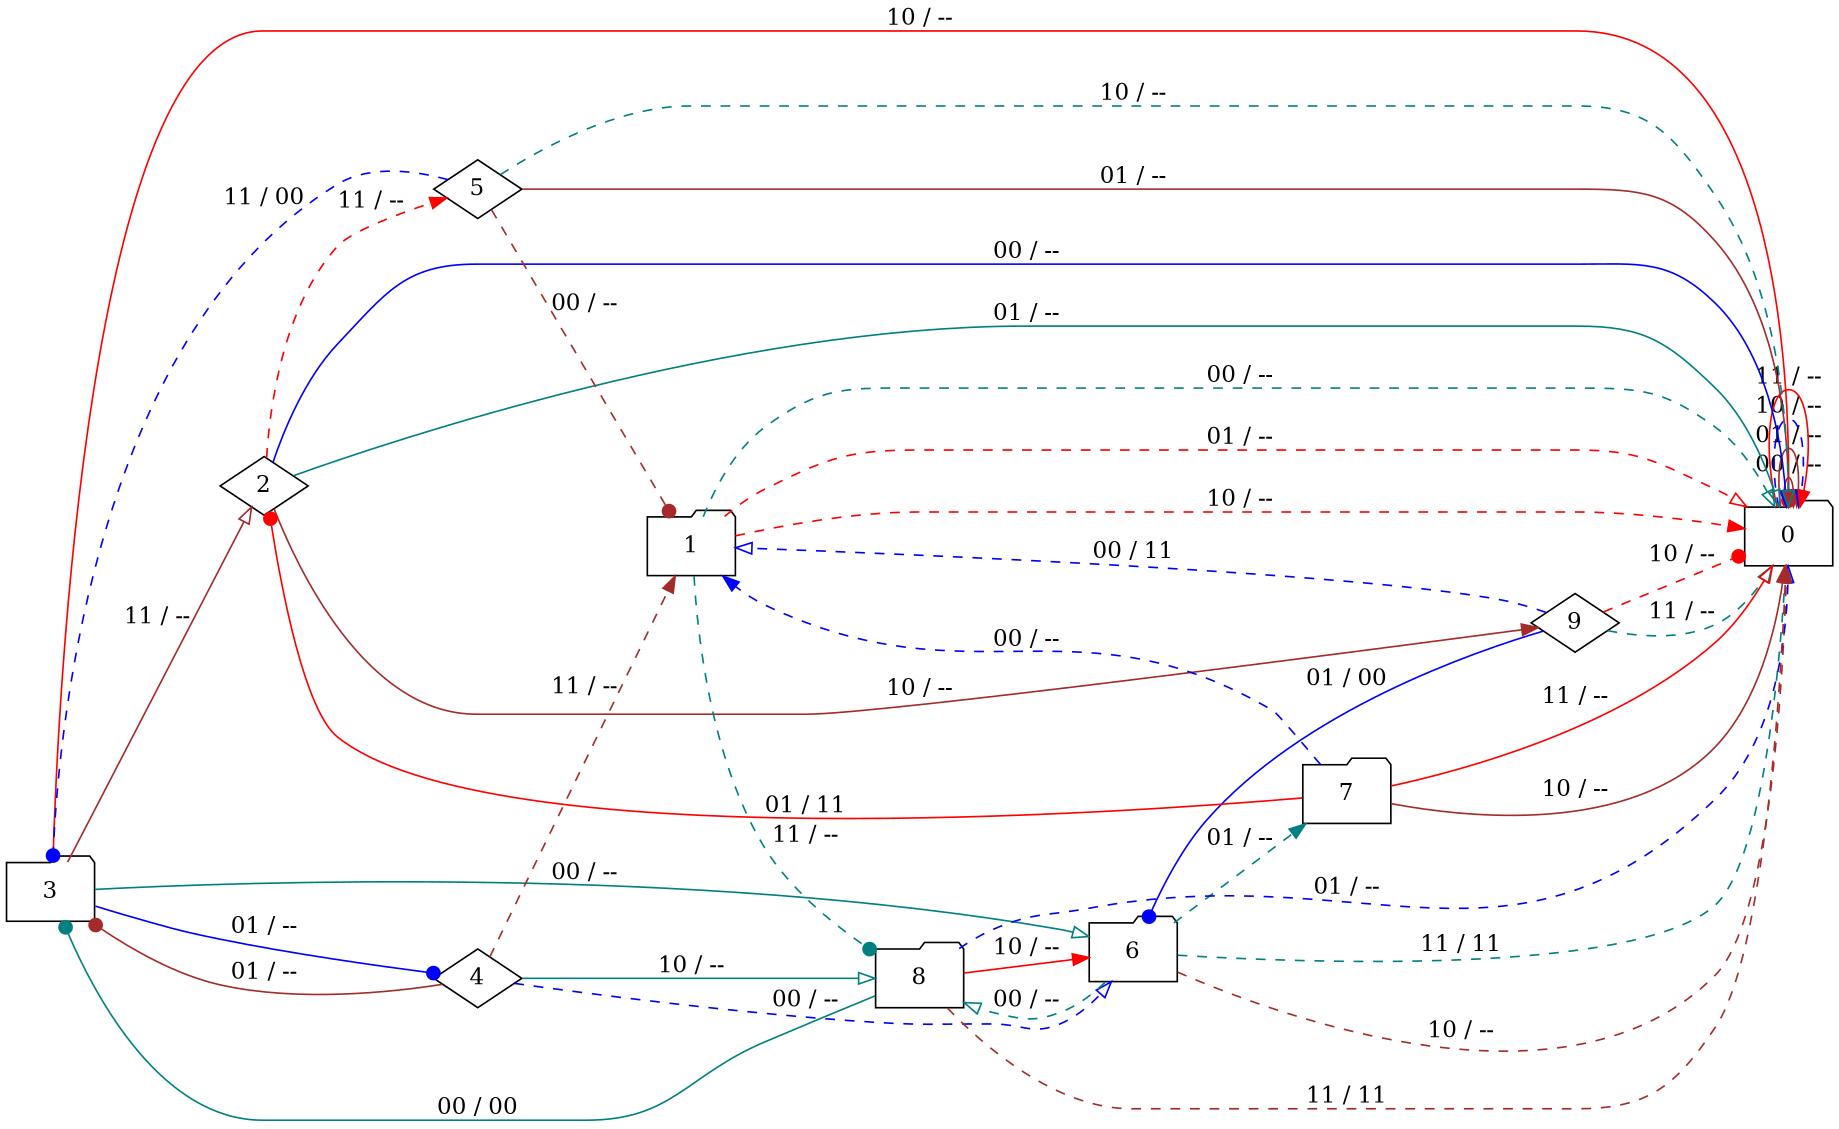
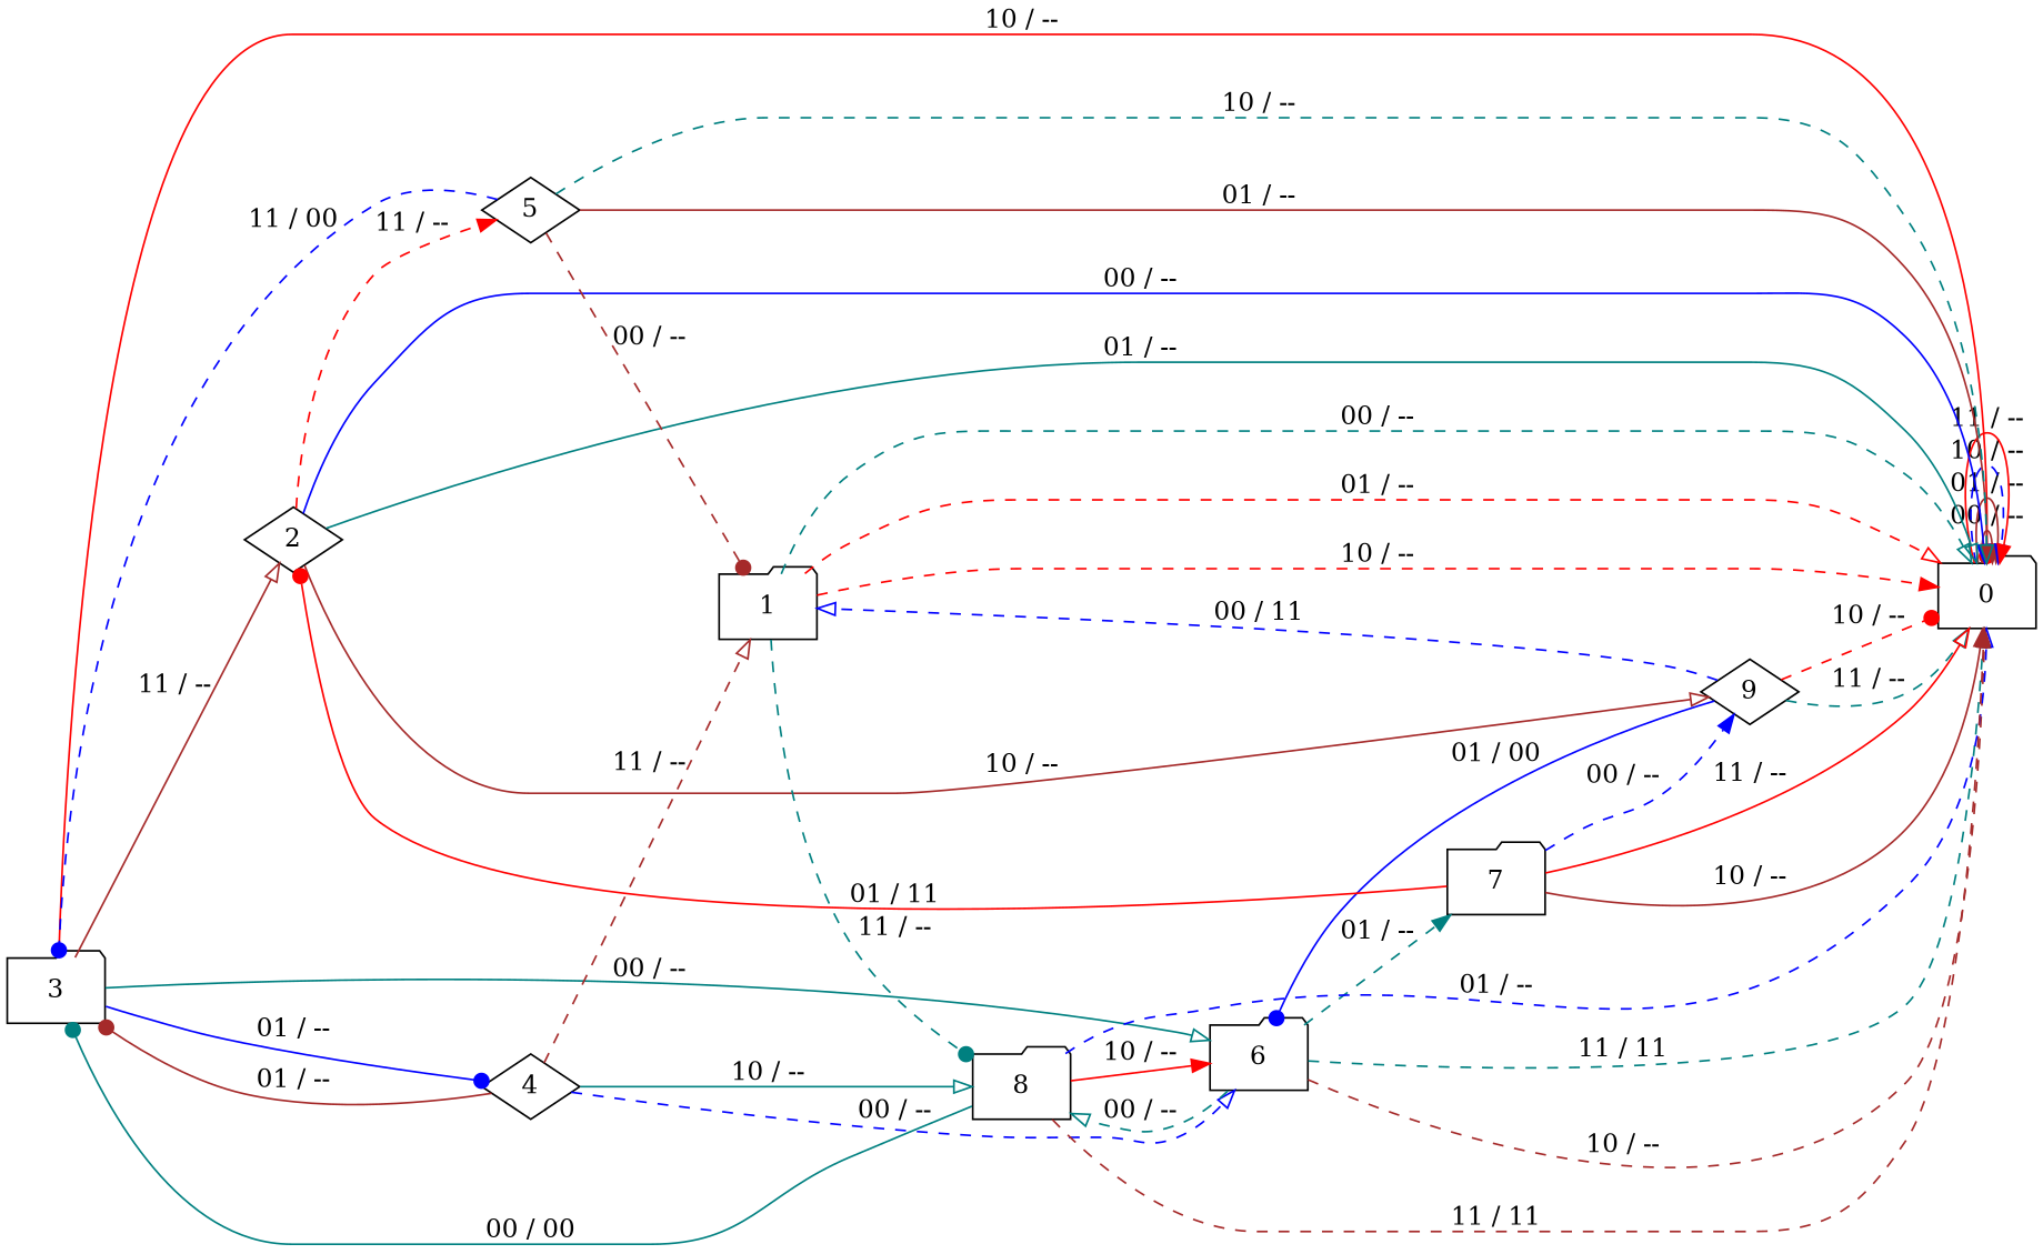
  digraph {
    rankdir=LR
    node [shape=folder]
    edge [arrowhead=onormal color=brown style=dashed]
    3
    0
    2 [shape=diamond]
    4 [shape=diamond]
    6
    5 [shape=diamond]
    9 [shape=diamond]
    1
    8
    7
    3 -> 0 [arrowhead=dot color=red label="10 / --" style=solid]
    3 -> 2 [label="11 / --" style=solid]
    3 -> 4 [arrowhead=dot color=blue label="01 / --" style=solid]
    3 -> 6 [color=teal label="00 / --" style=solid]
    0 -> 0 [arrowhead=normal label="00 / --" style=solid]
    0 -> 0 [arrowhead=normal label="01 / --" style=solid]
    0 -> 0 [arrowhead=normal color=blue label="10 / --"]
    0 -> 0 [arrowhead=normal color=red label="11 / --" style=solid]
    2 -> 0 [arrowhead=normal color=blue label="00 / --" style=solid]
    2 -> 0 [color=teal label="01 / --" style=solid]
    2 -> 5 [arrowhead=normal color=red label="11 / --"]
-   2 -> 9 [arrowhead=normal label="10 / --" style=solid]
+   2 -> 9 [label="10 / --" style=solid]
    4 -> 3 [arrowhead=dot label="01 / --" style=solid]
    4 -> 6 [color=blue label="00 / --"]
-   4 -> 1 [arrowhead=normal label="11 / --"]
+   4 -> 1 [label="11 / --"]
    4 -> 8 [color=teal label="10 / --" style=solid]
    6 -> 0 [arrowhead=normal label="10 / --"]
    6 -> 0 [arrowhead=normal color=teal label="11 / 11"]
    6 -> 8 [color=teal label="00 / --"]
    6 -> 7 [arrowhead=normal color=teal label="01 / --"]
    5 -> 3 [arrowhead=dot color=blue label="11 / 00"]
    5 -> 0 [arrowhead=normal label="01 / --" style=solid]
    5 -> 0 [color=teal label="10 / --"]
    5 -> 1 [arrowhead=dot label="00 / --"]
    9 -> 0 [arrowhead=dot color=red label="10 / --"]
    9 -> 0 [color=teal label="11 / --"]
    9 -> 6 [arrowhead=dot color=blue label="01 / 00" style=solid]
    9 -> 1 [color=blue label="00 / 11"]
    1 -> 0 [color=teal label="00 / --"]
    1 -> 0 [color=red label="01 / --"]
    1 -> 0 [arrowhead=normal color=red label="10 / --"]
    1 -> 8 [arrowhead=dot color=teal label="11 / --"]
    8 -> 3 [arrowhead=dot color=teal label="00 / 00" style=solid]
    8 -> 0 [color=blue label="01 / --"]
    8 -> 0 [arrowhead=normal label="11 / 11"]
    8 -> 6 [arrowhead=normal color=red label="10 / --" style=solid]
    7 -> 0 [arrowhead=normal label="10 / --" style=solid]
    7 -> 0 [color=red label="11 / --" style=solid]
    7 -> 2 [arrowhead=dot color=red label="01 / 11" style=solid]
-   7 -> 1 [arrowhead=normal color=blue label="00 / --"]
+   7 -> 9 [arrowhead=normal color=blue label="00 / --"]
  }
